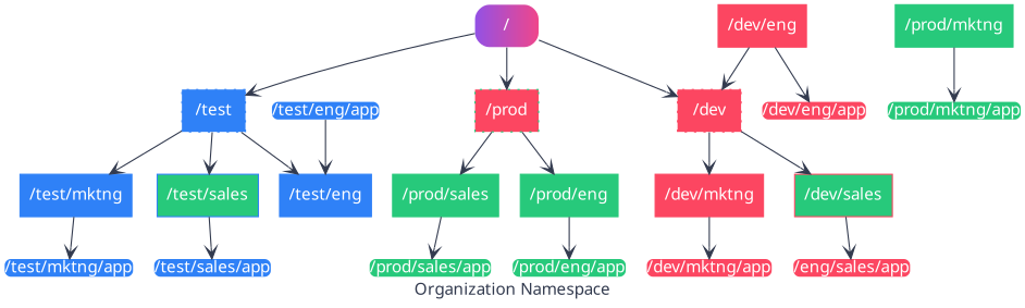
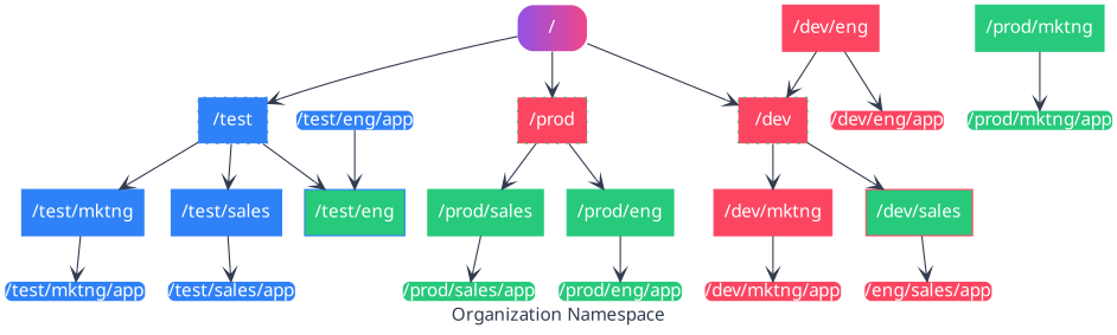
  digraph {
    fontcolor="#323a4e"
    fontname="Source Sans Pro"
    label="Organization Namespace"
    node [color="#FC4661" fillcolor="#FC4661" fontcolor=white fontname="Source Sans Pro" shape=box style="rounded,filled"]
    edge [arrowhead=vee arrowtail=vee color="#323a4e" fontcolor="#323a4e" fontname="Source Sans Pro"]
    n1 [color=transparent fillcolor="#9351e5:#ef468b" label="/"]
-   n2 [label="/dev" style="dotted,filled"]
+   n2 [color="#27C97B" label="/dev" style="dotted,filled"]
    n3 [color="#2F81F7" fillcolor="#2F81F7" label="/test" style="dotted,filled"]
    n4 [color="#27C97B" label="/prod" style="dotted,filled"]
    n5 [fillcolor="#27C97B" label="/dev/sales" style="solid,filled"]
    n6 [label="/dev/mktng" style="solid,filled"]
-   n7 [color="#2F81F7" fillcolor="#27C97B" label="/test/sales" style="solid,filled"]
-   n8 [color="#2F81F7" fillcolor="#2F81F7" label="/test/eng" style="solid,filled"]
+   n7 [color="#2F81F7" fillcolor="#2F81F7" label="/test/sales" style="solid,filled"]
+   n8 [color="#2F81F7" fillcolor="#27C97B" label="/test/eng" style="solid,filled"]
    n9 [color="#2F81F7" fillcolor="#2F81F7" label="/test/mktng" style="solid,filled"]
    n10 [color="#27C97B" fillcolor="#27C97B" label="/prod/sales" style="solid,filled"]
    n11 [color="#27C97B" fillcolor="#27C97B" label="/prod/eng" style="solid,filled"]
    n12 [label="/eng/sales/app" shape=plain]
    n13 [label="/dev/eng" style="solid,filled"]
    n14 [label="/dev/eng/app" shape=plain]
    n15 [label="/dev/mktng/app" shape=plain]
    n16 [color="#2F81F7" fillcolor="#2F81F7" label="/test/sales/app" shape=plain]
    n17 [color="#2F81F7" fillcolor="#2F81F7" label="/test/mktng/app" shape=plain]
    n18 [color="#2F81F7" fillcolor="#2F81F7" label="/test/eng/app" shape=plain]
    n19 [color="#27C97B" fillcolor="#27C97B" label="/prod/sales/app" shape=plain]
    n20 [color="#27C97B" fillcolor="#27C97B" label="/prod/eng/app" shape=plain]
    n21 [color="#27C97B" fillcolor="#27C97B" label="/prod/mktng" style="solid,filled"]
    n22 [color="#27C97B" fillcolor="#27C97B" label="/prod/mktng/app" shape=plain]
    n1 -> n2
    n1 -> n3
    n1 -> n4
    n2 -> n5
    n2 -> n6
    n3 -> n7
    n3 -> n8
    n3 -> n9
    n4 -> n10
    n4 -> n11
    n5 -> n12
    n6 -> n15
    n7 -> n16
    n9 -> n17
    n10 -> n19
    n11 -> n20
    n13 -> n2
    n13 -> n14
    n18 -> n8
    n21 -> n22
  }
